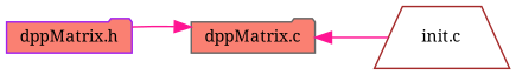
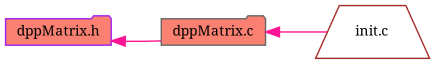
  digraph {
    fontname="Noto Serif"
    rankdir=LR
    node [fillcolor=salmon fontname="Noto Serif" fontsize=10 shape=folder style=filled]
    edge [color=deeppink dir=back fontname="Noto Serif" fontsize=10 labelfontname=FreeSans labelfontsize=10 style=solid]
    n1 [color=purple fontcolor=black height=0.2 label="dppMatrix.h" width=0.4]
    n2 [color=gray40 height=0.2 label="dppMatrix.c" width=0.4]
    n3 [color=brown fillcolor=white height=0.2 label="init.c" shape=trapezium width=0.4]
-   n2 -> n1
+   n1 -> n2
    n2 -> n3
  }
